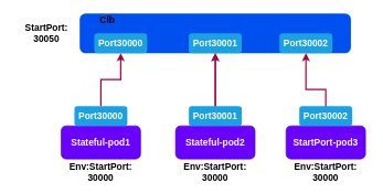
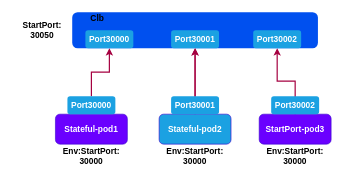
  <mxCell id="0" />
  <mxCell id="1" parent="0" />
  <mxCell id="2" value="" style="rounded=1;whiteSpace=wrap;html=1;fillColor=#0050ef;strokeColor=none;fontColor=#ffffff;" vertex="1" parent="1"><mxGeometry x="120" y="20" width="410" height="60" as="geometry" /></mxCell>
  <mxCell id="3" style="edgeStyle=orthogonalEdgeStyle;rounded=0;orthogonalLoop=1;jettySize=auto;html=1;exitX=0.5;exitY=0;exitDx=0;exitDy=0;entryX=0.5;entryY=1;entryDx=0;entryDy=0;strokeColor=#A50040;fillColor=#d80073;strokeWidth=2;" edge="1" parent="1" source="17" target="9"><mxGeometry relative="1" as="geometry" /></mxCell>
  <mxCell id="4" value="Stateful-pod1" style="rounded=1;whiteSpace=wrap;html=1;fillColor=#6a00ff;strokeColor=#3700CC;fontColor=#ffffff;fontSize=14;fontStyle=1" vertex="1" parent="1"><mxGeometry x="92" y="190" width="120" height="50" as="geometry" /></mxCell>
  <mxCell id="5" style="edgeStyle=orthogonalEdgeStyle;rounded=0;orthogonalLoop=1;jettySize=auto;html=1;exitX=0.5;exitY=0;exitDx=0;exitDy=0;entryX=0.5;entryY=1;entryDx=0;entryDy=0;strokeColor=#A50040;strokeWidth=2;fillColor=#d80073;" edge="1" parent="1" source="6" target="10"><mxGeometry relative="1" as="geometry" /></mxCell>
- <mxCell id="6" value="Stateful-pod2" style="rounded=1;whiteSpace=wrap;html=1;fontSize=14;fontColor=#ffffff;fontStyle=1;strokeColor=#3700CC;fillColor=#6a00ff;" vertex="1" parent="1"><mxGeometry x="265" y="190" width="120" height="50" as="geometry" /></mxCell>
+ <mxCell id="6" value="Stateful-pod2" style="rounded=1;whiteSpace=wrap;html=1;fontSize=14;fontColor=#ffffff;fontStyle=1;strokeColor=#3700CC;fillColor=#1ba1e2;" vertex="1" parent="1"><mxGeometry x="265" y="190" width="120" height="50" as="geometry" /></mxCell>
  <mxCell id="7" style="edgeStyle=orthogonalEdgeStyle;rounded=0;orthogonalLoop=1;jettySize=auto;html=1;exitX=0.5;exitY=0;exitDx=0;exitDy=0;entryX=0.5;entryY=1;entryDx=0;entryDy=0;strokeColor=#A50040;strokeWidth=2;fillColor=#d80073;" edge="1" parent="1" source="8" target="11"><mxGeometry relative="1" as="geometry" /></mxCell>
  <mxCell id="8" value="StartPort-pod3" style="rounded=1;whiteSpace=wrap;html=1;fontSize=14;fontColor=#ffffff;fontStyle=1;strokeColor=#3700CC;fillColor=#6a00ff;" vertex="1" parent="1"><mxGeometry x="432" y="190" width="120" height="50" as="geometry" /></mxCell>
  <mxCell id="9" value="Port30000" style="rounded=1;whiteSpace=wrap;html=1;fillColor=#1ba1e2;strokeColor=none;fontColor=#ffffff;fontSize=14;fontStyle=1" vertex="1" parent="1"><mxGeometry x="142" y="50" width="80" height="30" as="geometry" /></mxCell>
  <mxCell id="10" value="Port30001" style="rounded=1;whiteSpace=wrap;html=1;fontSize=14;fontColor=#ffffff;fontStyle=1;strokeColor=none;fillColor=#1ba1e2;" vertex="1" parent="1"><mxGeometry x="285" y="50" width="80" height="30" as="geometry" /></mxCell>
  <mxCell id="11" value="Port30002" style="rounded=1;whiteSpace=wrap;html=1;fontSize=14;fontColor=#ffffff;fontStyle=1;strokeColor=none;fillColor=#1ba1e2;" vertex="1" parent="1"><mxGeometry x="422" y="50" width="80" height="30" as="geometry" /></mxCell>
  <mxCell id="12" value="StartPort: 30050" style="text;html=1;strokeColor=none;fillColor=none;align=center;verticalAlign=middle;whiteSpace=wrap;rounded=0;fontStyle=1;fontSize=14;" vertex="1" parent="1"><mxGeometry x="20" y="40" width="100" height="20" as="geometry" /></mxCell>
  <mxCell id="13" value="Env:StartPort: 30000" style="text;html=1;strokeColor=none;fillColor=none;align=center;verticalAlign=middle;whiteSpace=wrap;rounded=0;fontSize=14;fontStyle=1;" vertex="1" parent="1"><mxGeometry x="87" y="250" width="130" height="20" as="geometry" /></mxCell>
  <mxCell id="14" value="Env:StartPort: 30000" style="text;html=1;strokeColor=none;fillColor=none;align=center;verticalAlign=middle;whiteSpace=wrap;rounded=0;fontSize=14;fontStyle=1;" vertex="1" parent="1"><mxGeometry x="260" y="250" width="130" height="20" as="geometry" /></mxCell>
  <mxCell id="15" value="Env:StartPort: 30000" style="text;html=1;strokeColor=none;fillColor=none;align=center;verticalAlign=middle;whiteSpace=wrap;rounded=0;fontSize=14;fontStyle=1;" vertex="1" parent="1"><mxGeometry x="427" y="250" width="130" height="20" as="geometry" /></mxCell>
  <mxCell id="16" value="Clb" style="text;html=1;strokeColor=none;fillColor=none;align=center;verticalAlign=middle;whiteSpace=wrap;rounded=0;fontStyle=1;fontSize=14;" vertex="1" parent="1"><mxGeometry x="142" y="20" width="40" height="20" as="geometry" /></mxCell>
  <mxCell id="17" value="Port30000" style="rounded=1;whiteSpace=wrap;html=1;fillColor=#1ba1e2;strokeColor=none;fontColor=#ffffff;fontSize=14;fontStyle=1" vertex="1" parent="1"><mxGeometry x="112" y="160" width="80" height="30" as="geometry" /></mxCell>
  <mxCell id="18" style="edgeStyle=orthogonalEdgeStyle;rounded=0;orthogonalLoop=1;jettySize=auto;html=1;exitX=0.5;exitY=0;exitDx=0;exitDy=0;entryX=0.5;entryY=1;entryDx=0;entryDy=0;strokeColor=#A50040;fillColor=#d80073;strokeWidth=2;" edge="1" parent="1" source="4" target="17"><mxGeometry relative="1" as="geometry"><mxPoint x="152" y="190" as="sourcePoint" /><mxPoint x="182" y="80" as="targetPoint" /></mxGeometry></mxCell>
  <mxCell id="19" value="" style="edgeStyle=orthogonalEdgeStyle;rounded=0;orthogonalLoop=1;jettySize=auto;html=1;strokeColor=#A50040;strokeWidth=2;fontSize=11;fillColor=#d80073;" edge="1" parent="1" source="20" target="10"><mxGeometry relative="1" as="geometry" /></mxCell>
  <mxCell id="20" value="Port30001" style="rounded=1;whiteSpace=wrap;html=1;fontSize=14;fontColor=#ffffff;fontStyle=1;strokeColor=none;fillColor=#1ba1e2;" vertex="1" parent="1"><mxGeometry x="285" y="160" width="80" height="30" as="geometry" /></mxCell>
  <mxCell id="21" value="Port30002" style="rounded=1;whiteSpace=wrap;html=1;fontSize=14;fontColor=#ffffff;fontStyle=1;strokeColor=none;fillColor=#1ba1e2;" vertex="1" parent="1"><mxGeometry x="452" y="160" width="80" height="30" as="geometry" /></mxCell>
